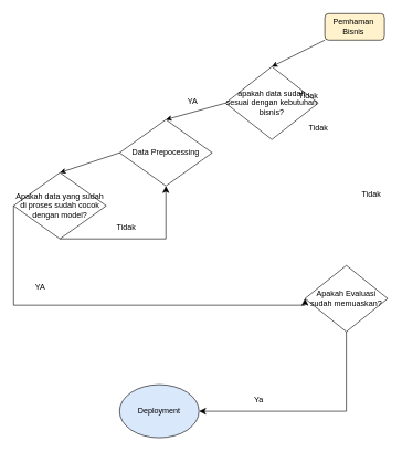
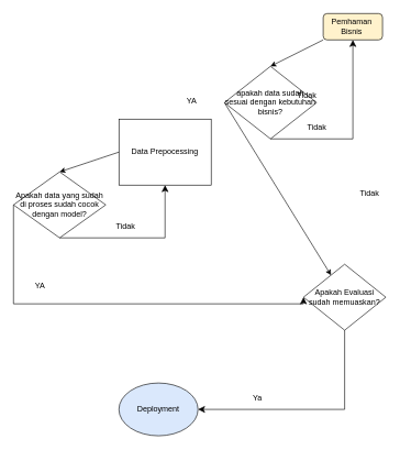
  <mxCell id="0" />
  <mxCell id="1" parent="0" />
  <mxCell id="2" value="Pemhaman&amp;nbsp;&lt;div&gt;Bisnis&amp;nbsp;&lt;/div&gt;" style="rounded=1;whiteSpace=wrap;html=1;fillColor=#fff2cc;" vertex="1" parent="1"><mxGeometry x="490" y="20" width="90" height="40" as="geometry" /></mxCell>
  <mxCell id="3" value="" style="endArrow=classic;html=1;rounded=0;exitX=0;exitY=1;exitDx=0;exitDy=0;" edge="1" parent="1" source="2"><mxGeometry width="50" height="50" relative="1" as="geometry"><mxPoint x="400" y="40" as="sourcePoint" /><mxPoint x="410" y="100" as="targetPoint" /></mxGeometry></mxCell>
  <mxCell id="4" value="apakah data sudah sesuai dengan kebutuhan bisnis?" style="rhombus;whiteSpace=wrap;html=1;" vertex="1" parent="1"><mxGeometry x="340" y="100" width="140" height="110" as="geometry" /></mxCell>
+ <mxCell id="5" value="" style="edgeStyle=segmentEdgeStyle;endArrow=classic;html=1;curved=0;rounded=0;endSize=8;startSize=8;entryX=0.5;entryY=1;entryDx=0;entryDy=0;exitX=0.5;exitY=1;exitDx=0;exitDy=0;" edge="1" parent="1" source="4" target="2"><mxGeometry width="50" height="50" relative="1" as="geometry"><mxPoint x="410" y="160" as="sourcePoint" /><mxPoint x="460" y="110" as="targetPoint" /><Array as="points"><mxPoint x="535" y="210" /></Array></mxGeometry></mxCell>
  <mxCell id="6" value="Tidak" style="text;html=1;align=center;verticalAlign=middle;resizable=0;points=[];autosize=1;strokeColor=none;fillColor=none;" vertex="1" parent="1"><mxGeometry x="440" y="130" width="50" height="30" as="geometry" /></mxCell>
- <mxCell id="7" value="Data Prepocessing" style="rhombus;whiteSpace=wrap;html=1;" vertex="1" parent="1"><mxGeometry x="180" y="180" width="140" height="100" as="geometry" /></mxCell>
- <mxCell id="8" value="" style="endArrow=classic;html=1;rounded=0;exitX=0;exitY=0.5;exitDx=0;exitDy=0;entryX=0.5;entryY=0;entryDx=0;entryDy=0;" edge="1" parent="1" source="4" target="7"><mxGeometry width="50" height="50" relative="1" as="geometry"><mxPoint x="190" y="240" as="sourcePoint" /><mxPoint x="210" y="180" as="targetPoint" /></mxGeometry></mxCell>
+ <mxCell id="7" value="Data Prepocessing" style="whiteSpace=wrap;html=1;rounded=0;" vertex="1" parent="1"><mxGeometry x="180" y="180" width="140" height="100" as="geometry" /></mxCell>
+ <mxCell id="8" value="" style="endArrow=classic;html=1;rounded=0;exitX=0;exitY=0.5;exitDx=0;exitDy=0;" edge="1" parent="1" source="4" target="15"><mxGeometry width="50" height="50" relative="1" as="geometry"><mxPoint x="190" y="240" as="sourcePoint" /><mxPoint x="210" y="180" as="targetPoint" /></mxGeometry></mxCell>
  <mxCell id="9" value="Tidak" style="text;html=1;align=center;verticalAlign=middle;resizable=0;points=[];autosize=1;strokeColor=none;fillColor=none;" vertex="1" parent="1"><mxGeometry x="455" y="178" width="50" height="30" as="geometry" /></mxCell>
  <mxCell id="10" value="YA" style="text;html=1;align=center;verticalAlign=middle;resizable=0;points=[];autosize=1;strokeColor=none;fillColor=none;" vertex="1" parent="1"><mxGeometry x="270" y="138" width="40" height="30" as="geometry" /></mxCell>
  <mxCell id="11" value="Apakah data yang sudah di proses sudah cocok dengan model?" style="rhombus;whiteSpace=wrap;html=1;" vertex="1" parent="1"><mxGeometry x="20" y="260" width="140" height="100" as="geometry" /></mxCell>
  <mxCell id="12" value="" style="endArrow=classic;html=1;rounded=0;entryX=0.5;entryY=0;entryDx=0;entryDy=0;exitX=0;exitY=0.5;exitDx=0;exitDy=0;" edge="1" parent="1" source="7" target="11"><mxGeometry width="50" height="50" relative="1" as="geometry"><mxPoint x="100" y="240" as="sourcePoint" /><mxPoint x="150" y="190" as="targetPoint" /></mxGeometry></mxCell>
  <mxCell id="13" value="" style="edgeStyle=segmentEdgeStyle;endArrow=classic;html=1;curved=0;rounded=0;endSize=8;startSize=8;exitX=0.5;exitY=1;exitDx=0;exitDy=0;entryX=0.5;entryY=1;entryDx=0;entryDy=0;" edge="1" parent="1" source="11" target="7"><mxGeometry width="50" height="50" relative="1" as="geometry"><mxPoint x="100" y="240" as="sourcePoint" /><mxPoint x="150" y="190" as="targetPoint" /></mxGeometry></mxCell>
  <mxCell id="14" value="Tidak" style="text;html=1;align=center;verticalAlign=middle;resizable=0;points=[];autosize=1;strokeColor=none;fillColor=none;" vertex="1" parent="1"><mxGeometry x="165" y="328" width="50" height="30" as="geometry" /></mxCell>
  <mxCell id="15" value="Apakah Evaluasi sudah memuaskan?" style="rhombus;whiteSpace=wrap;html=1;" vertex="1" parent="1"><mxGeometry x="460" y="400" width="125" height="100" as="geometry" /></mxCell>
  <mxCell id="16" value="" style="edgeStyle=segmentEdgeStyle;endArrow=classic;html=1;curved=0;rounded=0;endSize=8;startSize=8;exitX=0;exitY=0.5;exitDx=0;exitDy=0;entryX=0;entryY=0.5;entryDx=0;entryDy=0;" edge="1" parent="1" source="11" target="15"><mxGeometry width="50" height="50" relative="1" as="geometry"><mxPoint x="250" y="240" as="sourcePoint" /><mxPoint x="300" y="190" as="targetPoint" /><Array as="points"><mxPoint x="20" y="460" /><mxPoint x="460" y="460" /></Array></mxGeometry></mxCell>
  <mxCell id="17" value="YA" style="text;html=1;align=center;verticalAlign=middle;resizable=0;points=[];autosize=1;strokeColor=none;fillColor=none;" vertex="1" parent="1"><mxGeometry x="40" y="418" width="40" height="30" as="geometry" /></mxCell>
  <mxCell id="18" value="Tidak" style="text;html=1;align=center;verticalAlign=middle;resizable=0;points=[];autosize=1;strokeColor=none;fillColor=none;" vertex="1" parent="1"><mxGeometry x="535" y="278" width="50" height="30" as="geometry" /></mxCell>
  <mxCell id="19" value="" style="edgeStyle=segmentEdgeStyle;endArrow=classic;html=1;curved=0;rounded=0;endSize=8;startSize=8;exitX=0.5;exitY=1;exitDx=0;exitDy=0;" edge="1" parent="1" source="15"><mxGeometry width="50" height="50" relative="1" as="geometry"><mxPoint x="250" y="670" as="sourcePoint" /><mxPoint x="300" y="620" as="targetPoint" /><Array as="points"><mxPoint x="523" y="620" /></Array></mxGeometry></mxCell>
  <mxCell id="20" value="Deployment" style="ellipse;whiteSpace=wrap;html=1;fillColor=#dae8fc;" vertex="1" parent="1"><mxGeometry x="180" y="580" width="120" height="80" as="geometry" /></mxCell>
  <mxCell id="21" value="Ya" style="text;html=1;align=center;verticalAlign=middle;resizable=0;points=[];autosize=1;strokeColor=none;fillColor=none;" vertex="1" parent="1"><mxGeometry x="370" y="588" width="40" height="30" as="geometry" /></mxCell>
